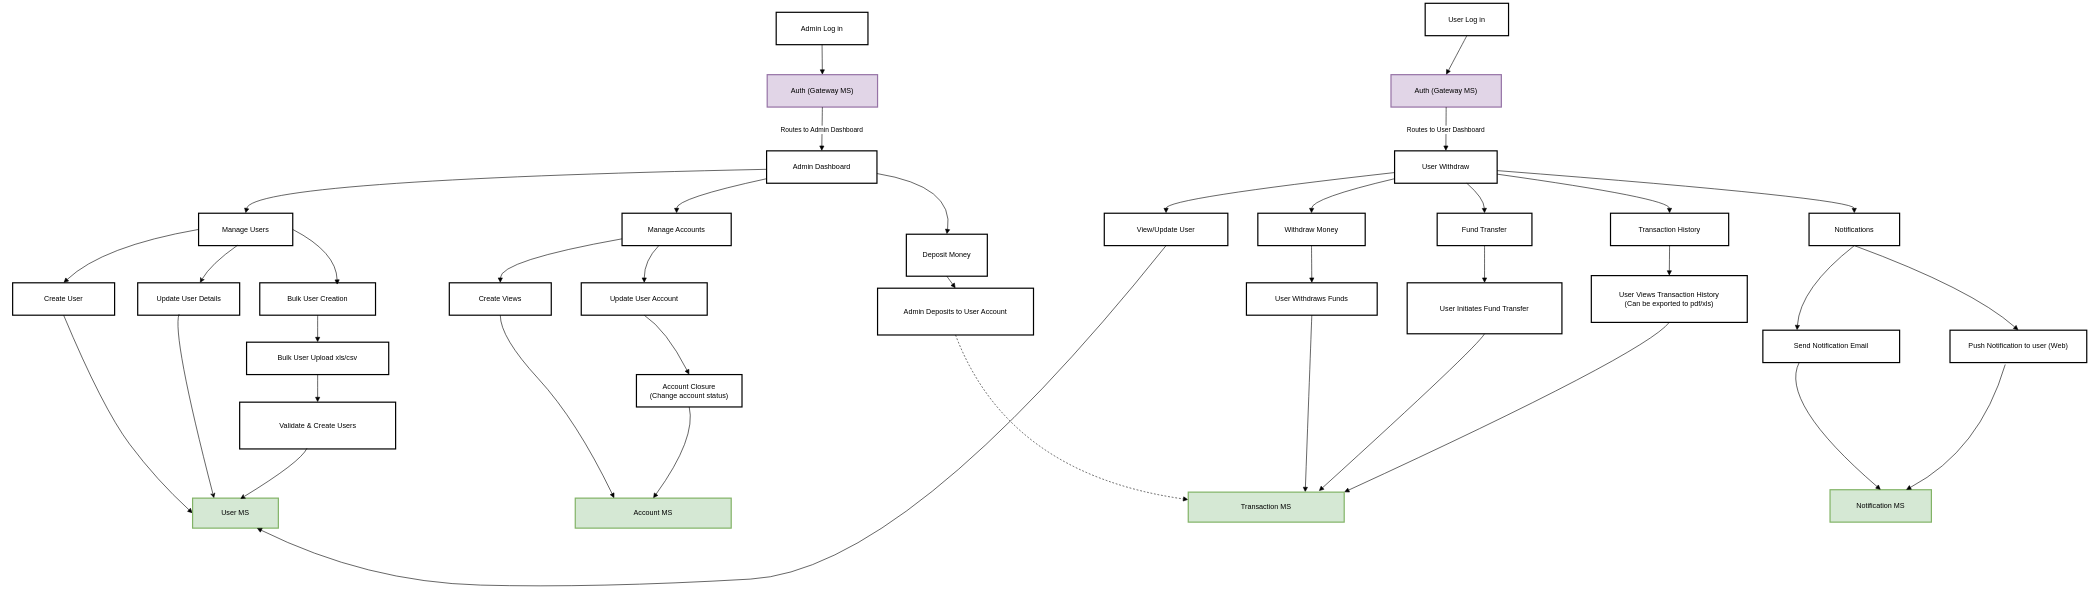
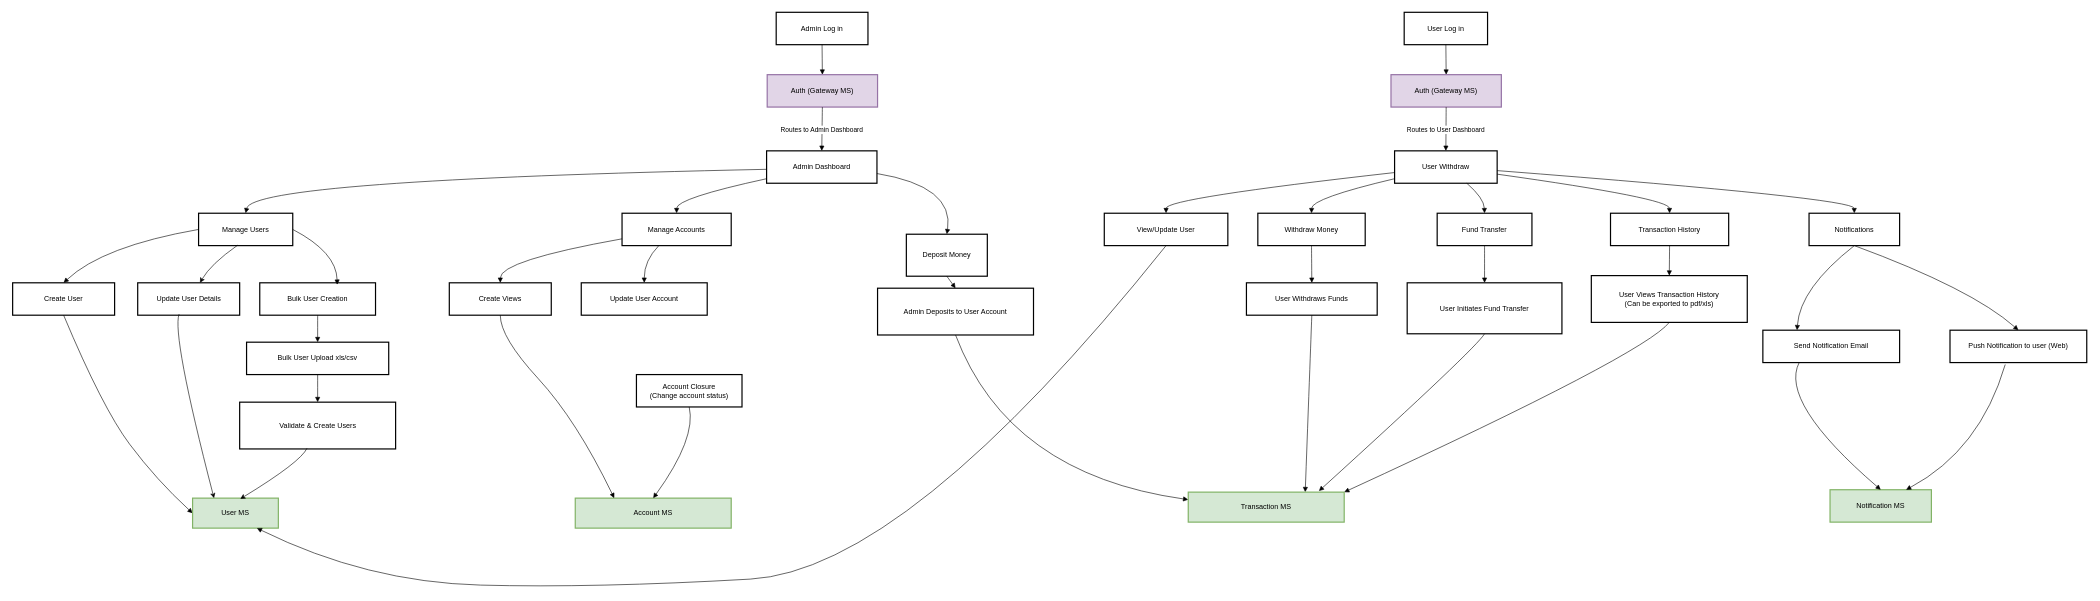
  <mxCell id="0" />
  <mxCell id="1" parent="0" />
  <mxCell id="2" value="Admin Log in" style="whiteSpace=wrap;strokeWidth=2;" parent="1" vertex="1"><mxGeometry x="1293" y="20" width="153" height="54" as="geometry" /></mxCell>
  <mxCell id="3" value="Auth (Gateway MS)" style="whiteSpace=wrap;strokeWidth=2;fillColor=#e1d5e7;strokeColor=#9673a6;" parent="1" vertex="1"><mxGeometry x="1278" y="124" width="184" height="54" as="geometry" /></mxCell>
- <mxCell id="4" value="User Log in" style="whiteSpace=wrap;strokeWidth=2;" parent="1" vertex="1"><mxGeometry x="2375" y="5" width="139" height="54" as="geometry" /></mxCell>
+ <mxCell id="4" value="User Log in" style="whiteSpace=wrap;strokeWidth=2;" parent="1" vertex="1"><mxGeometry x="2340" y="20" width="139" height="54" as="geometry" /></mxCell>
  <mxCell id="5" value="Auth (Gateway MS)" style="whiteSpace=wrap;strokeWidth=2;fillColor=#e1d5e7;strokeColor=#9673a6;" parent="1" vertex="1"><mxGeometry x="2318" y="124" width="184" height="54" as="geometry" /></mxCell>
  <mxCell id="6" value="Admin Dashboard" style="whiteSpace=wrap;strokeWidth=2;" parent="1" vertex="1"><mxGeometry x="1277" y="251" width="184" height="54" as="geometry" /></mxCell>
  <mxCell id="7" value="User Withdraw" style="whiteSpace=wrap;strokeWidth=2;" parent="1" vertex="1"><mxGeometry x="2324" y="251" width="171" height="54" as="geometry" /></mxCell>
  <mxCell id="8" value="Manage Users" style="whiteSpace=wrap;strokeWidth=2;" parent="1" vertex="1"><mxGeometry x="330" y="355" width="157" height="54" as="geometry" /></mxCell>
  <mxCell id="9" value="Manage Accounts" style="whiteSpace=wrap;strokeWidth=2;" parent="1" vertex="1"><mxGeometry x="1036" y="355" width="182" height="54" as="geometry" /></mxCell>
  <mxCell id="10" value="Deposit Money" style="whiteSpace=wrap;strokeWidth=2;" parent="1" vertex="1"><mxGeometry x="1510" y="390" width="135" height="70" as="geometry" /></mxCell>
  <mxCell id="11" value="View/Update User" style="whiteSpace=wrap;strokeWidth=2;" parent="1" vertex="1"><mxGeometry x="1840" y="355" width="206" height="54" as="geometry" /></mxCell>
  <mxCell id="12" value="Withdraw Money" style="whiteSpace=wrap;strokeWidth=2;" parent="1" vertex="1"><mxGeometry x="2096" y="355" width="179" height="54" as="geometry" /></mxCell>
  <mxCell id="13" value="Fund Transfer" style="whiteSpace=wrap;strokeWidth=2;" parent="1" vertex="1"><mxGeometry x="2395" y="355" width="158" height="54" as="geometry" /></mxCell>
  <mxCell id="14" value="Transaction History" style="whiteSpace=wrap;strokeWidth=2;" parent="1" vertex="1"><mxGeometry x="2684" y="355" width="197" height="54" as="geometry" /></mxCell>
  <mxCell id="15" value="Notifications" style="whiteSpace=wrap;strokeWidth=2;" parent="1" vertex="1"><mxGeometry x="3015" y="355" width="151" height="54" as="geometry" /></mxCell>
  <mxCell id="16" value="Create User" style="whiteSpace=wrap;strokeWidth=2;" parent="1" vertex="1"><mxGeometry x="20" y="471" width="170" height="54" as="geometry" /></mxCell>
  <mxCell id="17" value="Bulk User Creation" style="whiteSpace=wrap;strokeWidth=2;" parent="1" vertex="1"><mxGeometry x="432" y="471" width="193" height="54" as="geometry" /></mxCell>
  <mxCell id="18" value="Bulk User Upload xls/csv" style="whiteSpace=wrap;strokeWidth=2;" parent="1" vertex="1"><mxGeometry x="410" y="570" width="237" height="54" as="geometry" /></mxCell>
  <mxCell id="19" value="Validate &amp; Create Users" style="whiteSpace=wrap;strokeWidth=2;" parent="1" vertex="1"><mxGeometry x="398.5" y="670" width="260" height="78" as="geometry" /></mxCell>
  <mxCell id="20" value="Create Views" style="whiteSpace=wrap;strokeWidth=2;" parent="1" vertex="1"><mxGeometry x="748" y="471" width="170" height="54" as="geometry" /></mxCell>
  <mxCell id="21" value="Update User Account" style="whiteSpace=wrap;strokeWidth=2;" parent="1" vertex="1"><mxGeometry x="968" y="471" width="210" height="54" as="geometry" /></mxCell>
  <mxCell id="22" value="Account Closure&#10;(Change account status)" style="whiteSpace=wrap;strokeWidth=2;" parent="1" vertex="1"><mxGeometry x="1060" y="624" width="176" height="54" as="geometry" /></mxCell>
  <mxCell id="23" value="Account MS" style="whiteSpace=wrap;strokeWidth=2;fillColor=#d5e8d4;strokeColor=#82b366;" parent="1" vertex="1"><mxGeometry x="958" y="830" width="260" height="50" as="geometry" /></mxCell>
  <mxCell id="24" value="Admin Deposits to User Account" style="whiteSpace=wrap;strokeWidth=2;" parent="1" vertex="1"><mxGeometry x="1462" y="480" width="260" height="78" as="geometry" /></mxCell>
  <mxCell id="25" value="User Withdraws Funds" style="whiteSpace=wrap;strokeWidth=2;" parent="1" vertex="1"><mxGeometry x="2077" y="471" width="218" height="54" as="geometry" /></mxCell>
  <mxCell id="26" value="User Initiates Fund Transfer" style="whiteSpace=wrap;strokeWidth=2;" parent="1" vertex="1"><mxGeometry x="2345" y="471" width="258" height="85" as="geometry" /></mxCell>
  <mxCell id="27" value="User Views Transaction History&#10;(Can be exported to pdf/xls)" style="whiteSpace=wrap;strokeWidth=2;" parent="1" vertex="1"><mxGeometry x="2652" y="459" width="260" height="78" as="geometry" /></mxCell>
  <mxCell id="28" value="Send Notification Email" style="whiteSpace=wrap;strokeWidth=2;" parent="1" vertex="1"><mxGeometry x="2938" y="550" width="228" height="54" as="geometry" /></mxCell>
  <mxCell id="29" value="Notification MS" style="whiteSpace=wrap;strokeWidth=2;fillColor=#d5e8d4;strokeColor=#82b366;" parent="1" vertex="1"><mxGeometry x="3050" y="816" width="169" height="54" as="geometry" /></mxCell>
  <mxCell id="30" value="" style="curved=1;startArrow=none;endArrow=block;exitX=0.5;exitY=1;entryX=0.5;entryY=0;rounded=0;" parent="1" source="2" target="3" edge="1"><mxGeometry relative="1" as="geometry"><Array as="points" /></mxGeometry></mxCell>
  <mxCell id="31" value="" style="curved=1;startArrow=none;endArrow=block;exitX=0.5;exitY=1;entryX=0.5;entryY=0;rounded=0;" parent="1" source="4" target="5" edge="1"><mxGeometry relative="1" as="geometry"><Array as="points" /></mxGeometry></mxCell>
  <mxCell id="32" value="Routes to Admin Dashboard" style="curved=1;startArrow=none;endArrow=block;exitX=0.5;exitY=1;entryX=0.5;entryY=-0.01;rounded=0;" parent="1" source="3" target="6" edge="1"><mxGeometry relative="1" as="geometry"><Array as="points" /></mxGeometry></mxCell>
  <mxCell id="33" value="Routes to User Dashboard" style="curved=1;startArrow=none;endArrow=block;exitX=0.5;exitY=1;entryX=0.5;entryY=-0.01;rounded=0;" parent="1" source="5" target="7" edge="1"><mxGeometry relative="1" as="geometry"><Array as="points" /></mxGeometry></mxCell>
  <mxCell id="34" value="" style="curved=1;startArrow=none;endArrow=block;exitX=0;exitY=0.57;entryX=0.5;entryY=-0.01;rounded=0;" parent="1" source="6" target="8" edge="1"><mxGeometry relative="1" as="geometry"><Array as="points"><mxPoint x="420" y="300" /></Array></mxGeometry></mxCell>
  <mxCell id="35" value="" style="curved=1;startArrow=none;endArrow=block;exitX=0;exitY=0.86;entryX=0.5;entryY=-0.01;rounded=0;" parent="1" source="6" target="9" edge="1"><mxGeometry relative="1" as="geometry"><Array as="points"><mxPoint x="1127" y="330" /></Array></mxGeometry></mxCell>
  <mxCell id="36" value="" style="curved=1;startArrow=none;endArrow=block;exitX=1;exitY=0.7;entryX=0.5;entryY=-0.01;rounded=0;" parent="1" source="6" target="10" edge="1"><mxGeometry relative="1" as="geometry"><Array as="points"><mxPoint x="1590" y="310" /></Array></mxGeometry></mxCell>
  <mxCell id="37" value="" style="curved=1;startArrow=none;endArrow=block;exitX=0;exitY=0.67;entryX=0.5;entryY=-0.01;rounded=0;" parent="1" source="7" target="11" edge="1"><mxGeometry relative="1" as="geometry"><Array as="points"><mxPoint x="1943" y="330" /></Array></mxGeometry></mxCell>
  <mxCell id="38" value="" style="curved=1;startArrow=none;endArrow=block;exitX=0;exitY=0.86;entryX=0.5;entryY=-0.01;rounded=0;" parent="1" source="7" target="12" edge="1"><mxGeometry relative="1" as="geometry"><Array as="points"><mxPoint x="2186" y="330" /></Array></mxGeometry></mxCell>
  <mxCell id="39" value="" style="curved=1;startArrow=none;endArrow=block;exitX=0.7;exitY=0.99;entryX=0.5;entryY=-0.01;rounded=0;" parent="1" source="7" target="13" edge="1"><mxGeometry relative="1" as="geometry"><Array as="points"><mxPoint x="2473" y="330" /></Array></mxGeometry></mxCell>
  <mxCell id="40" value="" style="curved=1;startArrow=none;endArrow=block;exitX=1;exitY=0.72;entryX=0.5;entryY=-0.01;rounded=0;" parent="1" source="7" target="14" edge="1"><mxGeometry relative="1" as="geometry"><Array as="points"><mxPoint x="2782" y="330" /></Array></mxGeometry></mxCell>
  <mxCell id="41" value="" style="curved=1;startArrow=none;endArrow=block;exitX=1;exitY=0.61;entryX=0.5;entryY=-0.01;rounded=0;" parent="1" source="7" target="15" edge="1"><mxGeometry relative="1" as="geometry"><Array as="points"><mxPoint x="3090" y="330" /></Array></mxGeometry></mxCell>
  <mxCell id="42" value="" style="curved=1;startArrow=none;endArrow=block;entryX=0.5;entryY=-0.01;rounded=0;exitX=0;exitY=0.5;exitDx=0;exitDy=0;" parent="1" source="8" target="16" edge="1"><mxGeometry relative="1" as="geometry"><Array as="points"><mxPoint x="170" y="410" /></Array><mxPoint x="320" y="390" as="sourcePoint" /></mxGeometry></mxCell>
  <mxCell id="43" value="" style="curved=1;startArrow=none;endArrow=block;exitX=1;exitY=0.5;entryX=0.669;entryY=0.059;rounded=0;entryDx=0;entryDy=0;entryPerimeter=0;exitDx=0;exitDy=0;" parent="1" source="8" target="17" edge="1"><mxGeometry relative="1" as="geometry"><Array as="points"><mxPoint x="560" y="420" /></Array></mxGeometry></mxCell>
  <mxCell id="44" value="" style="curved=1;startArrow=none;endArrow=block;exitX=0.5;exitY=0.99;entryX=0;entryY=0.5;rounded=0;entryDx=0;entryDy=0;" parent="1" source="16" target="63" edge="1"><mxGeometry relative="1" as="geometry"><Array as="points"><mxPoint x="170" y="680" /><mxPoint x="260" y="800" /></Array><mxPoint x="254.412" y="662" as="targetPoint" /></mxGeometry></mxCell>
  <mxCell id="45" value="" style="curved=1;startArrow=none;endArrow=block;exitX=0.5;exitY=0.99;entryX=0.5;entryY=-0.01;rounded=0;" parent="1" source="17" target="18" edge="1"><mxGeometry relative="1" as="geometry"><Array as="points" /></mxGeometry></mxCell>
  <mxCell id="46" value="" style="curved=1;startArrow=none;endArrow=block;exitX=0.5;exitY=0.99;entryX=0.5;entryY=0;rounded=0;" parent="1" source="18" target="19" edge="1"><mxGeometry relative="1" as="geometry"><Array as="points" /></mxGeometry></mxCell>
  <mxCell id="47" value="" style="curved=1;startArrow=none;endArrow=block;exitX=0;exitY=0.79;entryX=0.5;entryY=-0.01;rounded=0;" parent="1" source="9" target="20" edge="1"><mxGeometry relative="1" as="geometry"><Array as="points"><mxPoint x="833" y="434" /></Array></mxGeometry></mxCell>
  <mxCell id="48" value="" style="curved=1;startArrow=none;endArrow=block;exitX=0.34;exitY=0.99;entryX=0.5;entryY=-0.01;rounded=0;" parent="1" source="9" target="21" edge="1"><mxGeometry relative="1" as="geometry"><Array as="points"><mxPoint x="1073" y="434" /></Array></mxGeometry></mxCell>
  <mxCell id="49" value="" style="curved=1;startArrow=none;endArrow=block;exitX=0.5;exitY=0.99;entryX=0.25;entryY=0;rounded=0;entryDx=0;entryDy=0;" parent="1" source="20" target="23" edge="1"><mxGeometry relative="1" as="geometry"><Array as="points"><mxPoint x="833" y="562" /><mxPoint x="960" y="700" /></Array></mxGeometry></mxCell>
- <mxCell id="50" value="" style="curved=1;startArrow=none;endArrow=block;exitX=0.5;exitY=0.99;rounded=0;entryX=0.5;entryY=0;entryDx=0;entryDy=0;" parent="1" source="21" target="22" edge="1"><mxGeometry relative="1" as="geometry"><Array as="points"><mxPoint x="1110" y="550" /></Array><mxPoint x="1110" y="580" as="targetPoint" /></mxGeometry></mxCell>
  <mxCell id="51" value="" style="curved=1;startArrow=none;endArrow=block;exitX=0.5;exitY=1;rounded=0;exitDx=0;exitDy=0;entryX=0.5;entryY=0;entryDx=0;entryDy=0;" parent="1" source="22" edge="1" target="23"><mxGeometry relative="1" as="geometry"><Array as="points"><mxPoint x="1160" y="730" /></Array><mxPoint x="1170" y="604" as="sourcePoint" /><mxPoint x="1437" y="710" as="targetPoint" /></mxGeometry></mxCell>
  <mxCell id="52" value="" style="curved=1;startArrow=none;endArrow=block;exitX=0.5;exitY=0.99;entryX=0.5;entryY=0;rounded=0;" parent="1" source="10" target="24" edge="1"><mxGeometry relative="1" as="geometry"><Array as="points" /></mxGeometry></mxCell>
- <mxCell id="53" value="" style="curved=1;startArrow=none;endArrow=block;exitX=0.5;exitY=1;rounded=0;entryX=0;entryY=0.25;entryDx=0;entryDy=0;dashed=1;" parent="1" source="24" target="68" edge="1"><mxGeometry relative="1" as="geometry"><Array as="points"><mxPoint x="1680" y="790" /></Array></mxGeometry></mxCell>
+ <mxCell id="53" value="" style="curved=1;startArrow=none;endArrow=block;exitX=0.5;exitY=1;rounded=0;entryX=0;entryY=0.25;entryDx=0;entryDy=0;" parent="1" source="24" target="68" edge="1"><mxGeometry relative="1" as="geometry"><Array as="points"><mxPoint x="1680" y="790" /></Array></mxGeometry></mxCell>
  <mxCell id="54" value="" style="curved=1;startArrow=none;endArrow=block;exitX=0.5;exitY=0.99;entryX=0.5;entryY=-0.01;rounded=0;" parent="1" source="12" target="25" edge="1"><mxGeometry relative="1" as="geometry"><Array as="points" /></mxGeometry></mxCell>
  <mxCell id="55" value="" style="curved=1;startArrow=none;endArrow=block;exitX=0.5;exitY=0.99;entryX=0.75;entryY=0;rounded=0;entryDx=0;entryDy=0;" parent="1" source="25" target="68" edge="1"><mxGeometry relative="1" as="geometry"><Array as="points" /></mxGeometry></mxCell>
  <mxCell id="56" value="" style="curved=1;startArrow=none;endArrow=block;exitX=0.5;exitY=0.99;entryX=0.5;entryY=-0.01;rounded=0;" parent="1" source="13" target="26" edge="1"><mxGeometry relative="1" as="geometry"><Array as="points" /></mxGeometry></mxCell>
  <mxCell id="57" value="" style="curved=1;startArrow=none;endArrow=block;exitX=0.5;exitY=0.99;entryX=0.838;entryY=-0.038;rounded=0;entryDx=0;entryDy=0;entryPerimeter=0;" parent="1" source="26" target="68" edge="1"><mxGeometry relative="1" as="geometry"><Array as="points"><mxPoint x="2460" y="580" /></Array></mxGeometry></mxCell>
  <mxCell id="58" value="" style="curved=1;startArrow=none;endArrow=block;exitX=0.5;exitY=0.99;entryX=0.5;entryY=0;rounded=0;" parent="1" source="14" target="27" edge="1"><mxGeometry relative="1" as="geometry"><Array as="points" /></mxGeometry></mxCell>
  <mxCell id="59" value="" style="curved=1;startArrow=none;endArrow=block;exitX=0.5;exitY=1;entryX=1;entryY=0;rounded=0;entryDx=0;entryDy=0;" parent="1" source="27" target="68" edge="1"><mxGeometry relative="1" as="geometry"><Array as="points"><mxPoint x="2740" y="590" /></Array></mxGeometry></mxCell>
  <mxCell id="60" value="" style="curved=1;startArrow=none;endArrow=block;exitX=0.5;exitY=0.99;entryX=0.25;entryY=0;rounded=0;entryDx=0;entryDy=0;" parent="1" source="15" target="28" edge="1"><mxGeometry relative="1" as="geometry"><Array as="points"><mxPoint x="3000" y="480" /></Array></mxGeometry></mxCell>
  <mxCell id="61" value="" style="curved=1;startArrow=none;endArrow=block;exitX=0.27;exitY=0.99;entryX=0.5;entryY=-0.01;rounded=0;" parent="1" source="28" target="29" edge="1"><mxGeometry relative="1" as="geometry"><Array as="points"><mxPoint x="2965" y="670" /></Array></mxGeometry></mxCell>
  <mxCell id="62" value="" style="curved=1;startArrow=none;endArrow=block;exitX=0.404;exitY=1.059;entryX=0.75;entryY=0;rounded=0;entryDx=0;entryDy=0;exitDx=0;exitDy=0;exitPerimeter=0;" parent="1" source="70" edge="1" target="29"><mxGeometry relative="1" as="geometry"><Array as="points"><mxPoint x="3300" y="750" /></Array><mxPoint x="3212.5" y="599" as="targetPoint" /></mxGeometry></mxCell>
  <mxCell id="63" value="User MS" style="whiteSpace=wrap;strokeWidth=2;fillColor=#d5e8d4;strokeColor=#82b366;" parent="1" vertex="1"><mxGeometry x="320" y="830" width="143" height="50" as="geometry" /></mxCell>
  <mxCell id="64" value="" style="curved=1;endArrow=classic;html=1;rounded=0;exitX=0.432;exitY=0.984;exitDx=0;exitDy=0;exitPerimeter=0;entryX=0.556;entryY=0.025;entryDx=0;entryDy=0;entryPerimeter=0;" parent="1" source="19" target="63" edge="1"><mxGeometry width="50" height="50" relative="1" as="geometry"><mxPoint x="640" y="780" as="sourcePoint" /><mxPoint x="690" y="730" as="targetPoint" /><Array as="points"><mxPoint x="500" y="770" /></Array></mxGeometry></mxCell>
  <mxCell id="65" value="Update User Details" style="whiteSpace=wrap;strokeWidth=2;" vertex="1" parent="1"><mxGeometry x="228.5" y="471" width="170" height="54" as="geometry" /></mxCell>
  <mxCell id="66" value="" style="curved=1;endArrow=classic;html=1;rounded=0;exitX=0.414;exitY=0.988;exitDx=0;exitDy=0;exitPerimeter=0;entryX=0.611;entryY=-0.001;entryDx=0;entryDy=0;entryPerimeter=0;" edge="1" parent="1" source="8" target="65"><mxGeometry width="50" height="50" relative="1" as="geometry"><mxPoint x="460" y="420" as="sourcePoint" /><mxPoint x="430" y="470" as="targetPoint" /><Array as="points"><mxPoint x="350" y="440" /></Array></mxGeometry></mxCell>
  <mxCell id="67" value="" style="curved=1;endArrow=classic;html=1;rounded=0;exitX=0.406;exitY=0.967;exitDx=0;exitDy=0;exitPerimeter=0;entryX=0.25;entryY=0;entryDx=0;entryDy=0;" edge="1" parent="1" source="65" target="63"><mxGeometry width="50" height="50" relative="1" as="geometry"><mxPoint x="330" y="525" as="sourcePoint" /><mxPoint x="267" y="588" as="targetPoint" /><Array as="points"><mxPoint x="285" y="557" /></Array></mxGeometry></mxCell>
  <mxCell id="68" value="Transaction MS" style="whiteSpace=wrap;strokeWidth=2;fillColor=#d5e8d4;strokeColor=#82b366;" vertex="1" parent="1"><mxGeometry x="1980" y="820" width="260" height="50" as="geometry" /></mxCell>
  <mxCell id="69" value="" style="curved=1;startArrow=none;endArrow=block;exitX=0.5;exitY=1;rounded=0;exitDx=0;exitDy=0;entryX=0.75;entryY=1;entryDx=0;entryDy=0;" edge="1" parent="1" source="11" target="63"><mxGeometry relative="1" as="geometry"><Array as="points"><mxPoint x="1510" y="950" /><mxPoint x="990" y="980" /><mxPoint x="610" y="970" /></Array><mxPoint x="1950" y="430" as="sourcePoint" /><mxPoint x="420" y="890" as="targetPoint" /></mxGeometry></mxCell>
  <mxCell id="70" value="Push Notification to user (Web)" style="whiteSpace=wrap;strokeWidth=2;" vertex="1" parent="1"><mxGeometry x="3250" y="550" width="228" height="54" as="geometry" /></mxCell>
  <mxCell id="71" value="" style="curved=1;startArrow=none;endArrow=block;exitX=0.5;exitY=1;entryX=0.5;entryY=0;rounded=0;exitDx=0;exitDy=0;entryDx=0;entryDy=0;" edge="1" parent="1" source="15" target="70"><mxGeometry relative="1" as="geometry"><Array as="points"><mxPoint x="3286" y="481" /></Array><mxPoint x="3310.5" y="518" as="targetPoint" /><mxPoint x="3230" y="444" as="sourcePoint" /></mxGeometry></mxCell>
